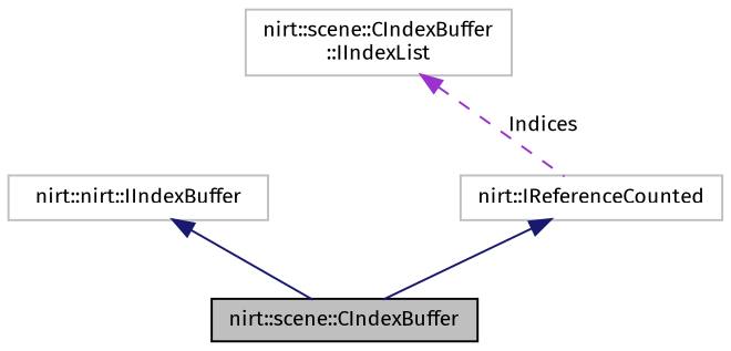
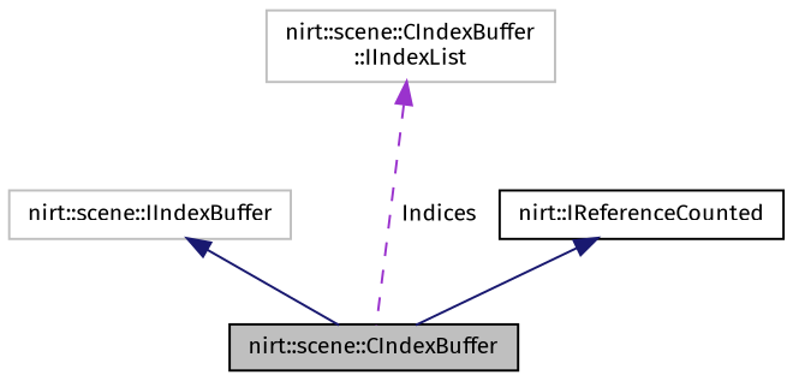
  digraph {
    fontname="Fira Sans"
    node [color=black fillcolor=white fontname="Fira Sans" fontsize=10 shape=record style=filled]
    edge [color=midnightblue dir=back fontname="Fira Sans" fontsize=10 labelfontname=Helvetica labelfontsize=10 style=solid]
    n1 [fillcolor=grey75 fontcolor=black height=0.2 label="nirt::scene::CIndexBuffer" width=0.4]
-   n2 [color=grey75 height=0.2 label="nirt::nirt::IIndexBuffer" width=0.4]
-   n3 [color=grey75 height=0.2 label="nirt::IReferenceCounted" width=0.4]
+   n2 [color=grey75 height=0.2 label="nirt::scene::IIndexBuffer" width=0.4]
+   n3 [height=0.2 label="nirt::IReferenceCounted" width=0.4]
    n4 [color=grey75 height=0.2 label="nirt::scene::CIndexBuffer\l::IIndexList" width=0.4]
    n2 -> n1
    n3 -> n1
-   n4 -> n3 [color=darkorchid3 label=" Indices" style=dashed]
+   n4 -> n1 [color=darkorchid3 label=" Indices" style=dashed]
  }
